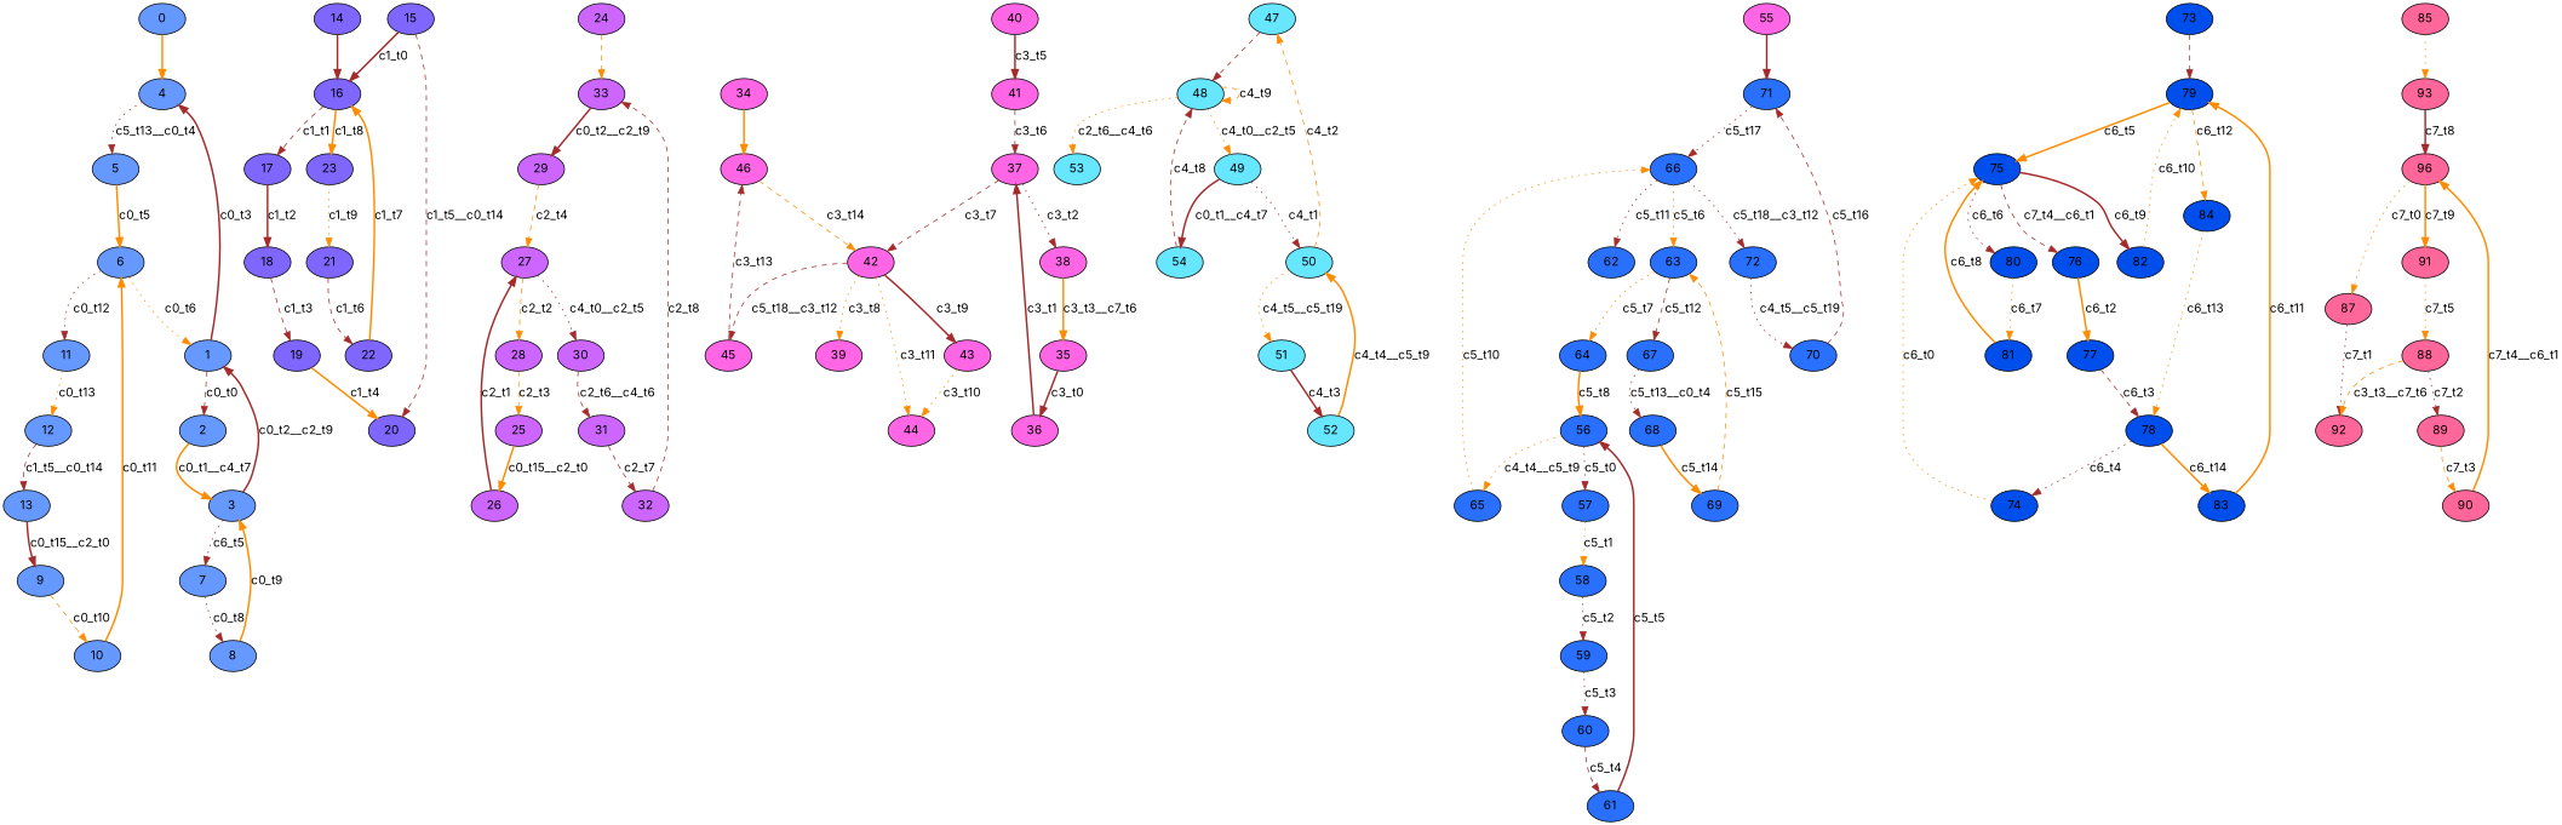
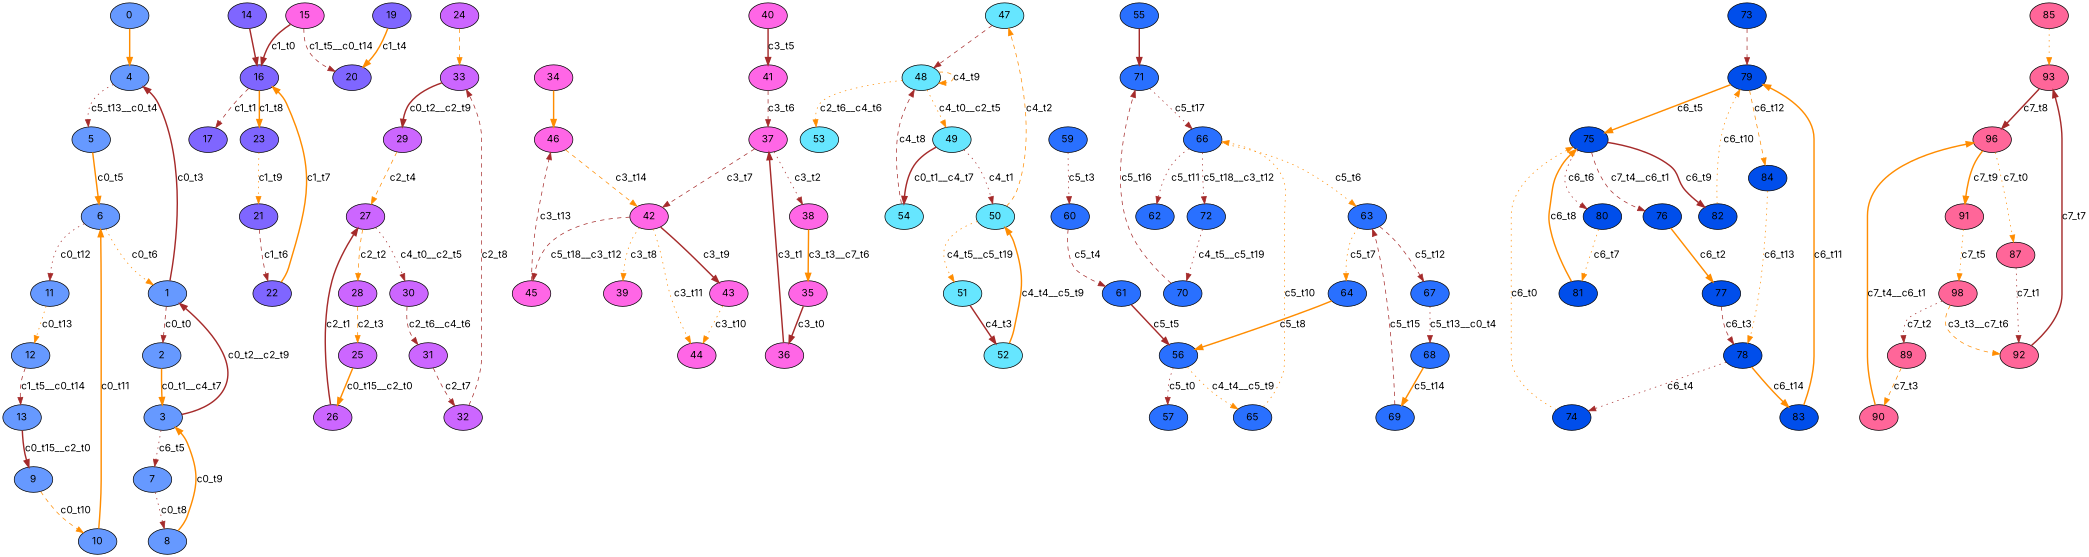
  digraph {
    fontname=Inter
    node [fillcolor="#2970FF" fontname=Inter style=filled]
    edge [color=brown fontname=Inter style=bold]
    n1 [fillcolor="#6699FF" label=0]
    n2 [fillcolor="#6699FF" label=4]
    n3 [fillcolor="#6699FF" label=1]
    n4 [fillcolor="#6699FF" label=2]
    n5 [fillcolor="#6699FF" label=3]
    n6 [fillcolor="#6699FF" label=7]
    n7 [fillcolor="#6699FF" label=5]
    n8 [fillcolor="#6699FF" label=6]
    n9 [fillcolor="#6699FF" label=11]
    n10 [fillcolor="#6699FF" label=8]
    n11 [fillcolor="#6699FF" label=9]
    n12 [fillcolor="#6699FF" label=10]
    n13 [fillcolor="#6699FF" label=12]
    n14 [fillcolor="#6699FF" label=13]
    n15 [fillcolor="#7F66FF" label=14]
    n16 [fillcolor="#7F66FF" label=16]
-   n17 [fillcolor="#7F66FF" label=15]
+   n17 [fillcolor="#FF66E6" label=15]
    n18 [fillcolor="#7F66FF" label=17]
    n19 [fillcolor="#7F66FF" label=23]
-   n20 [fillcolor="#7F66FF" label=18]
    n21 [fillcolor="#7F66FF" label=19]
    n22 [fillcolor="#7F66FF" label=20]
    n23 [fillcolor="#7F66FF" label=21]
    n24 [fillcolor="#7F66FF" label=22]
    n25 [fillcolor="#CC66FF" label=24]
    n26 [fillcolor="#CC66FF" label=33]
    n27 [fillcolor="#CC66FF" label=25]
    n28 [fillcolor="#CC66FF" label=26]
    n29 [fillcolor="#CC66FF" label=27]
    n30 [fillcolor="#CC66FF" label=28]
    n31 [fillcolor="#CC66FF" label=30]
    n32 [fillcolor="#CC66FF" label=29]
    n33 [fillcolor="#CC66FF" label=31]
    n34 [fillcolor="#CC66FF" label=32]
    n35 [fillcolor="#FF66E6" label=34]
    n36 [fillcolor="#FF66E6" label=46]
    n37 [fillcolor="#FF66E6" label=35]
    n38 [fillcolor="#FF66E6" label=36]
    n39 [fillcolor="#FF66E6" label=37]
    n40 [fillcolor="#FF66E6" label=38]
    n41 [fillcolor="#FF66E6" label=42]
    n42 [fillcolor="#FF66E6" label=39]
    n43 [fillcolor="#FF66E6" label=40]
    n44 [fillcolor="#FF66E6" label=41]
    n45 [fillcolor="#FF66E6" label=43]
    n46 [fillcolor="#FF66E6" label=45]
    n47 [fillcolor="#FF66E6" label=44]
    n48 [fillcolor="#66E6FF" label=47]
    n49 [fillcolor="#66E6FF" label=48]
    n50 [fillcolor="#66E6FF" label=49]
    n51 [fillcolor="#66E6FF" label=53]
    n52 [fillcolor="#66E6FF" label=50]
    n53 [fillcolor="#66E6FF" label=51]
    n54 [fillcolor="#66E6FF" label=52]
    n55 [fillcolor="#66E6FF" label=54]
-   n56 [fillcolor="#FF66E6" label=55]
+   n56 [label=55]
    n57 [label=71]
    n58 [label=56]
    n59 [label=57]
    n60 [label=65]
-   n61 [label=58]
    n62 [label=59]
    n63 [label=60]
    n64 [label=61]
    n65 [label=62]
    n66 [label=63]
    n67 [label=64]
    n68 [label=67]
    n69 [label=66]
    n70 [label=72]
    n71 [label=68]
    n72 [label=69]
    n73 [label=70]
    n74 [fillcolor="#004EEB" label=73]
    n75 [fillcolor="#004EEB" label=79]
    n76 [fillcolor="#004EEB" label=74]
    n77 [fillcolor="#004EEB" label=75]
    n78 [fillcolor="#004EEB" label=76]
    n79 [fillcolor="#004EEB" label=80]
    n80 [fillcolor="#004EEB" label=82]
    n81 [fillcolor="#004EEB" label=77]
    n82 [fillcolor="#004EEB" label=78]
    n83 [fillcolor="#004EEB" label=83]
    n84 [fillcolor="#004EEB" label=84]
    n85 [fillcolor="#004EEB" label=81]
    n86 [fillcolor="#FF6699" label=85]
    n87 [fillcolor="#FF6699" label=93]
    n88 [fillcolor="#FF6699" label=96]
    n89 [fillcolor="#FF6699" label=87]
    n90 [fillcolor="#FF6699" label=91]
-   n91 [fillcolor="#FF6699" label=88]
+   n91 [fillcolor="#FF6699" label=98]
    n92 [fillcolor="#FF6699" label=89]
    n93 [fillcolor="#FF6699" label=92]
    n94 [fillcolor="#FF6699" label=90]
    subgraph sub_1 {
      n1
      n2
      n3
      n4
      n5
      n6
      n7
      n8
      n9
      n10
      n11
      n12
      n13
      n14
    }
    subgraph sub_2 {
      n15
      n16
      n17
      n18
      n19
-     n20
      n21
      n22
      n23
      n24
    }
    subgraph sub_3 {
      n25
      n26
      n27
      n28
      n29
      n30
      n31
      n32
      n33
      n34
    }
    subgraph sub_4 {
      n35
      n36
      n37
      n38
      n39
      n40
      n41
      n42
      n43
      n44
      n45
      n46
      n47
    }
    subgraph sub_5 {
      n48
      n49
      n50
      n51
      n52
      n53
      n54
      n55
    }
    subgraph sub_6 {
      n56
      n57
      n58
      n59
      n60
-     n61
      n62
      n63
      n64
      n65
      n66
      n67
      n68
      n69
      n70
      n71
      n72
      n73
    }
    subgraph sub_7 {
      n74
      n75
      n76
      n77
      n78
      n79
      n80
      n81
      n82
      n83
      n84
      n85
    }
    subgraph sub_8 {
      n86
      n87
      n88
      n89
      n90
      n91
      n92
      n93
      n94
    }
    n1 -> n2 [color=darkorange]
    n2 -> n7 [label=c5_t13__c0_t4 style=dotted]
    n3 -> n2 [label=c0_t3]
    n3 -> n4 [label=c0_t0 style=dashed]
    n4 -> n5 [color=darkorange label=c0_t1__c4_t7]
    n5 -> n3 [label=c0_t2__c2_t9]
    n5 -> n6 [label=c6_t5 style=dotted]
    n6 -> n10 [label=c0_t8 style=dotted]
    n7 -> n8 [color=darkorange label=c0_t5]
    n8 -> n3 [color=darkorange label=c0_t6 style=dotted]
    n8 -> n9 [label=c0_t12 style=dotted]
    n9 -> n13 [color=darkorange label=c0_t13 style=dotted]
    n10 -> n5 [color=darkorange label=c0_t9]
    n11 -> n12 [color=darkorange label=c0_t10 style=dashed]
    n12 -> n8 [color=darkorange label=c0_t11]
    n13 -> n14 [label=c1_t5__c0_t14 style=dashed]
    n14 -> n11 [label=c0_t15__c2_t0]
    n15 -> n16
    n16 -> n18 [label=c1_t1 style=dashed]
    n16 -> n19 [color=darkorange label=c1_t8]
    n17 -> n16 [label=c1_t0]
    n17 -> n22 [label=c1_t5__c0_t14 style=dashed]
-   n18 -> n20 [label=c1_t2]
    n19 -> n23 [color=darkorange label=c1_t9 style=dotted]
-   n20 -> n21 [label=c1_t3 style=dashed]
    n21 -> n22 [color=darkorange label=c1_t4]
    n23 -> n24 [label=c1_t6 style=dashed]
    n24 -> n16 [color=darkorange label=c1_t7]
    n25 -> n26 [color=darkorange style=dashed]
    n26 -> n32 [label=c0_t2__c2_t9]
    n27 -> n28 [color=darkorange label=c0_t15__c2_t0]
    n28 -> n29 [label=c2_t1]
    n29 -> n30 [color=darkorange label=c2_t2 style=dashed]
    n29 -> n31 [label=c4_t0__c2_t5 style=dotted]
    n30 -> n27 [color=darkorange label=c2_t3 style=dashed]
    n31 -> n33 [label=c2_t6__c4_t6 style=dashed]
    n32 -> n29 [color=darkorange label=c2_t4 style=dashed]
    n33 -> n34 [label=c2_t7 style=dashed]
    n34 -> n26 [label=c2_t8 style=dashed]
    n35 -> n36 [color=darkorange]
    n36 -> n41 [color=darkorange label=c3_t14 style=dashed]
    n37 -> n38 [label=c3_t0]
    n38 -> n39 [label=c3_t1]
    n39 -> n40 [label=c3_t2 style=dotted]
    n39 -> n41 [label=c3_t7 style=dashed]
    n40 -> n37 [color=darkorange label=c3_t3__c7_t6]
    n41 -> n42 [color=darkorange label=c3_t8 style=dotted]
    n41 -> n45 [label=c3_t9]
    n41 -> n46 [label=c5_t18__c3_t12 style=dashed]
    n41 -> n47 [color=darkorange label=c3_t11 style=dotted]
    n43 -> n44 [label=c3_t5]
    n44 -> n39 [label=c3_t6 style=dashed]
    n45 -> n47 [color=darkorange label=c3_t10 style=dotted]
    n46 -> n36 [label=c3_t13 style=dashed]
    n48 -> n49 [style=dashed]
    n49 -> n49 [color=darkorange label=c4_t9 style=dashed]
    n49 -> n50 [color=darkorange label=c4_t0__c2_t5 style=dotted]
    n49 -> n51 [color=darkorange label=c2_t6__c4_t6 style=dotted]
    n50 -> n52 [label=c4_t1 style=dotted]
    n50 -> n55 [label=c0_t1__c4_t7]
    n52 -> n48 [color=darkorange label=c4_t2 style=dashed]
    n52 -> n53 [color=darkorange label=c4_t5__c5_t19 style=dotted]
    n53 -> n54 [label=c4_t3]
    n54 -> n52 [color=darkorange label=c4_t4__c5_t9]
    n55 -> n49 [label=c4_t8 style=dashed]
    n56 -> n57
    n57 -> n69 [label=c5_t17 style=dotted]
    n58 -> n59 [label=c5_t0 style=dotted]
    n58 -> n60 [color=darkorange label=c4_t4__c5_t9 style=dotted]
-   n59 -> n61 [color=darkorange label=c5_t1 style=dotted]
    n60 -> n69 [color=darkorange label=c5_t10 style=dotted]
-   n61 -> n62 [label=c5_t2 style=dotted]
    n62 -> n63 [label=c5_t3 style=dotted]
    n63 -> n64 [label=c5_t4 style=dashed]
    n64 -> n58 [label=c5_t5]
    n66 -> n67 [color=darkorange label=c5_t7 style=dotted]
    n66 -> n68 [label=c5_t12 style=dashed]
    n67 -> n58 [color=darkorange label=c5_t8]
    n68 -> n71 [label=c5_t13__c0_t4 style=dotted]
    n69 -> n65 [label=c5_t11 style=dotted]
    n69 -> n66 [color=darkorange label=c5_t6 style=dotted]
    n69 -> n70 [label=c5_t18__c3_t12 style=dotted]
    n70 -> n73 [label=c4_t5__c5_t19 style=dotted]
    n71 -> n72 [color=darkorange label=c5_t14]
-   n72 -> n66 [color=darkorange label=c5_t15 style=dashed]
+   n72 -> n66 [label=c5_t15 style=dashed]
    n73 -> n57 [label=c5_t16 style=dashed]
    n74 -> n75 [style=dashed]
    n75 -> n77 [color=darkorange label=c6_t5]
    n75 -> n84 [color=darkorange label=c6_t12 style=dashed]
    n76 -> n77 [color=darkorange label=c6_t0 style=dotted]
    n77 -> n78 [label=c7_t4__c6_t1 style=dashed]
    n77 -> n79 [label=c6_t6 style=dotted]
    n77 -> n80 [label=c6_t9]
    n78 -> n81 [color=darkorange label=c6_t2]
    n79 -> n85 [color=darkorange label=c6_t7 style=dotted]
    n80 -> n75 [color=darkorange label=c6_t10 style=dotted]
    n81 -> n82 [label=c6_t3 style=dashed]
    n82 -> n76 [label=c6_t4 style=dotted]
    n82 -> n83 [color=darkorange label=c6_t14]
    n83 -> n75 [color=darkorange label=c6_t11]
    n84 -> n82 [color=darkorange label=c6_t13 style=dotted]
    n85 -> n77 [color=darkorange label=c6_t8]
    n86 -> n87 [color=darkorange style=dotted]
    n87 -> n88 [label=c7_t8]
    n88 -> n89 [color=darkorange label=c7_t0 style=dotted]
    n88 -> n90 [color=darkorange label=c7_t9]
    n89 -> n93 [label=c7_t1 style=dotted]
    n90 -> n91 [color=darkorange label=c7_t5 style=dotted]
    n91 -> n92 [label=c7_t2 style=dotted]
    n91 -> n93 [color=darkorange label=c3_t3__c7_t6 style=dashed]
    n92 -> n94 [color=darkorange label=c7_t3 style=dashed]
+   n93 -> n87 [label=c7_t7]
    n94 -> n88 [color=darkorange label=c7_t4__c6_t1]
  }
